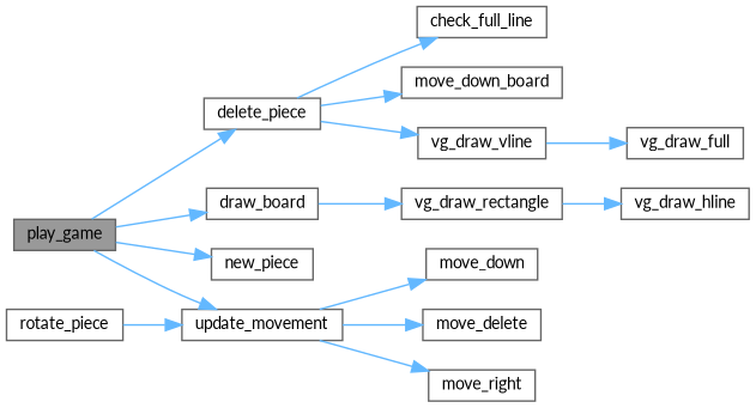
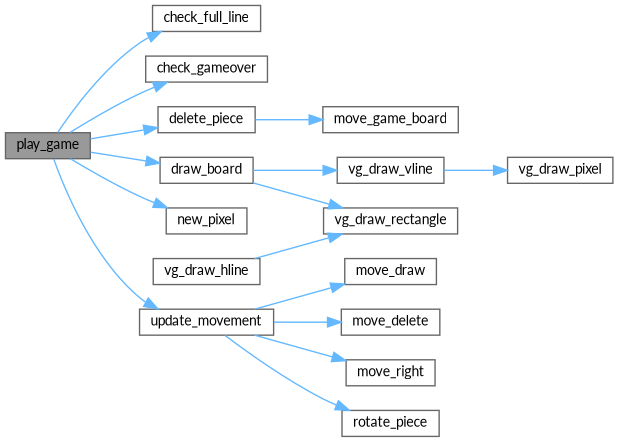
  digraph {
    fontname=Lato
    rankdir=LR
    node [color=grey40 fillcolor=white fontname=Lato fontsize=10 shape=box style=filled]
    edge [color=steelblue1 fontname=Lato fontsize=10 labelfontname=Helvetica labelfontsize=10 style=solid]
    n1 [color=gray40 fillcolor=grey60 fontcolor=black height=0.2 label=play_game width=0.4]
    n2 [height=0.2 label=check_full_line width=0.4]
+   n3 [height=0.2 label=check_gameover width=0.4]
    n4 [height=0.2 label=delete_piece width=0.4]
    n5 [height=0.2 label=draw_board width=0.4]
-   n6 [height=0.2 label=new_piece width=0.4]
+   n6 [height=0.2 label=new_pixel width=0.4]
    n7 [height=0.2 label=update_movement width=0.4]
-   n8 [height=0.2 label=move_down_board width=0.4]
+   n8 [height=0.2 label=move_game_board width=0.4]
    n9 [height=0.2 label=vg_draw_rectangle width=0.4]
    n10 [height=0.2 label=vg_draw_vline width=0.4]
-   n11 [height=0.2 label=move_down width=0.4]
+   n11 [height=0.2 label=move_draw width=0.4]
    n12 [height=0.2 label=move_delete width=0.4]
    n13 [height=0.2 label=move_right width=0.4]
    n14 [height=0.2 label=rotate_piece width=0.4]
    n15 [height=0.2 label=vg_draw_hline width=0.4]
-   n16 [height=0.2 label=vg_draw_full width=0.4]
-   n4 -> n2
+   n16 [height=0.2 label=vg_draw_pixel width=0.4]
+   n1 -> n2
+   n1 -> n3
    n1 -> n4
    n1 -> n5
    n1 -> n6
    n1 -> n7
    n4 -> n8
    n5 -> n9
-   n4 -> n10
+   n5 -> n10
    n7 -> n11
    n7 -> n12
    n7 -> n13
-   n14 -> n7
-   n9 -> n15
+   n7 -> n14
+   n15 -> n9
    n10 -> n16
  }
